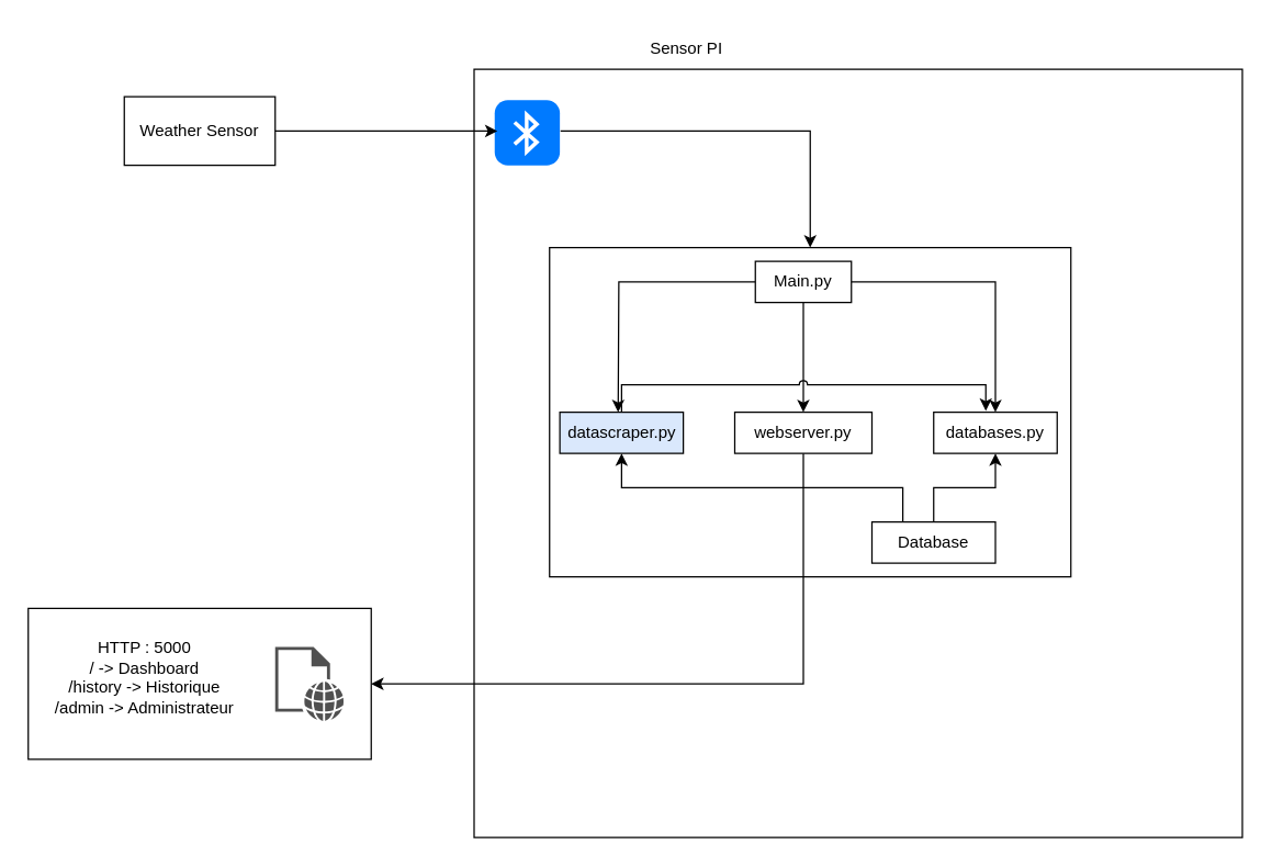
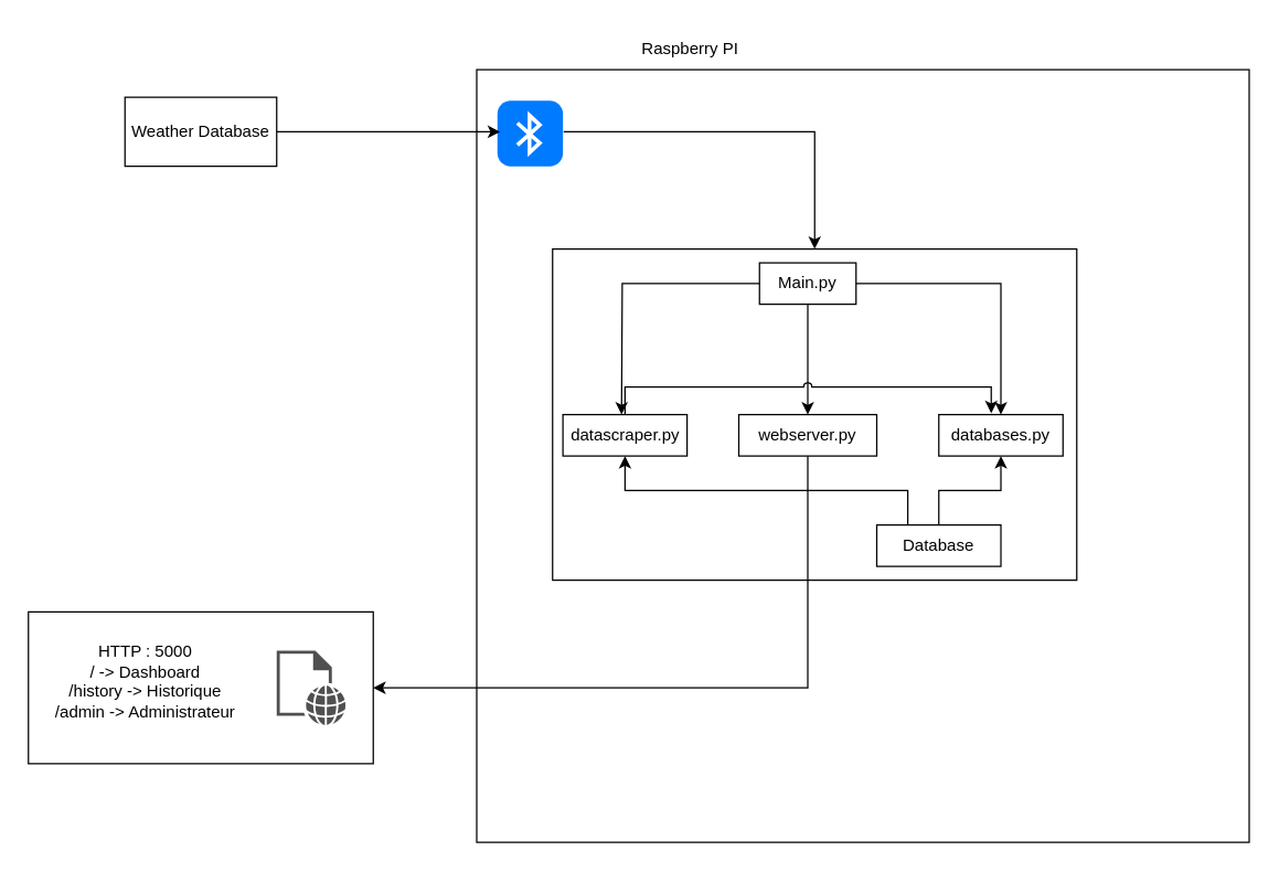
  <mxCell id="0" />
  <mxCell id="1" parent="0" />
- <mxCell id="2" value="Weather Sensor" style="html=1;whiteSpace=wrap;" vertex="1" parent="1"><mxGeometry x="90" y="70" width="110" height="50" as="geometry" /></mxCell>
+ <mxCell id="2" value="Weather Database" style="html=1;whiteSpace=wrap;" vertex="1" parent="1"><mxGeometry x="90" y="70" width="110" height="50" as="geometry" /></mxCell>
  <mxCell id="3" value="" style="whiteSpace=wrap;html=1;aspect=fixed;" vertex="1" parent="1"><mxGeometry x="345" y="50" width="560" height="560" as="geometry" /></mxCell>
  <mxCell id="4" value="" style="rounded=0;whiteSpace=wrap;html=1;" vertex="1" parent="1"><mxGeometry x="400" y="180" width="380" height="240" as="geometry" /></mxCell>
  <mxCell id="5" value="" style="html=1;strokeWidth=1;shadow=0;dashed=0;shape=mxgraph.ios7.misc.bluetooth;fillColor=#007AFF;strokeColor=none;buttonText=;strokeColor2=#222222;fontColor=#222222;fontSize=8;verticalLabelPosition=bottom;verticalAlign=top;align=center;sketch=0;" vertex="1" parent="1"><mxGeometry x="360" y="72.5" width="47.5" height="47.5" as="geometry" /></mxCell>
- <mxCell id="6" value="Sensor PI" style="text;html=1;align=center;verticalAlign=middle;whiteSpace=wrap;rounded=0;" vertex="1" parent="1"><mxGeometry x="450" y="20" width="100" height="30" as="geometry" /></mxCell>
+ <mxCell id="6" value="Raspberry PI" style="text;html=1;align=center;verticalAlign=middle;whiteSpace=wrap;rounded=0;" vertex="1" parent="1"><mxGeometry x="450" y="20" width="100" height="30" as="geometry" /></mxCell>
  <mxCell id="7" style="edgeStyle=orthogonalEdgeStyle;rounded=0;orthogonalLoop=1;jettySize=auto;html=1;exitX=0;exitY=0.5;exitDx=0;exitDy=0;" edge="1" parent="1" source="10"><mxGeometry relative="1" as="geometry"><mxPoint x="450" y="300" as="targetPoint" /></mxGeometry></mxCell>
  <mxCell id="8" style="edgeStyle=orthogonalEdgeStyle;rounded=0;orthogonalLoop=1;jettySize=auto;html=1;exitX=0.5;exitY=1;exitDx=0;exitDy=0;entryX=0.5;entryY=0;entryDx=0;entryDy=0;" edge="1" parent="1" source="10" target="13"><mxGeometry relative="1" as="geometry" /></mxCell>
  <mxCell id="9" style="edgeStyle=orthogonalEdgeStyle;rounded=0;orthogonalLoop=1;jettySize=auto;html=1;exitX=1;exitY=0.5;exitDx=0;exitDy=0;entryX=0.5;entryY=0;entryDx=0;entryDy=0;" edge="1" parent="1" source="10" target="14"><mxGeometry relative="1" as="geometry" /></mxCell>
  <mxCell id="10" value="Main.py" style="rounded=0;whiteSpace=wrap;html=1;" vertex="1" parent="1"><mxGeometry x="550" y="190" width="70" height="30" as="geometry" /></mxCell>
- <mxCell id="11" value="datascraper.py" style="rounded=0;whiteSpace=wrap;html=1;fillColor=#dae8fc;" vertex="1" parent="1"><mxGeometry x="407.5" y="300" width="90" height="30" as="geometry" /></mxCell>
+ <mxCell id="11" value="datascraper.py" style="rounded=0;whiteSpace=wrap;html=1;" vertex="1" parent="1"><mxGeometry x="407.5" y="300" width="90" height="30" as="geometry" /></mxCell>
  <mxCell id="12" style="edgeStyle=orthogonalEdgeStyle;rounded=0;orthogonalLoop=1;jettySize=auto;html=1;exitX=0.5;exitY=1;exitDx=0;exitDy=0;entryX=1;entryY=0.5;entryDx=0;entryDy=0;" edge="1" parent="1" source="13" target="18"><mxGeometry relative="1" as="geometry" /></mxCell>
  <mxCell id="13" value="webserver.py" style="rounded=0;whiteSpace=wrap;html=1;" vertex="1" parent="1"><mxGeometry x="535" y="300" width="100" height="30" as="geometry" /></mxCell>
  <mxCell id="14" value="databases.py" style="rounded=0;whiteSpace=wrap;html=1;" vertex="1" parent="1"><mxGeometry x="680" y="300" width="90" height="30" as="geometry" /></mxCell>
  <mxCell id="15" style="edgeStyle=orthogonalEdgeStyle;rounded=0;orthogonalLoop=1;jettySize=auto;html=1;exitX=0.25;exitY=0;exitDx=0;exitDy=0;" edge="1" parent="1" source="17" target="11"><mxGeometry relative="1" as="geometry" /></mxCell>
  <mxCell id="16" style="edgeStyle=orthogonalEdgeStyle;rounded=0;orthogonalLoop=1;jettySize=auto;html=1;exitX=0.5;exitY=0;exitDx=0;exitDy=0;entryX=0.5;entryY=1;entryDx=0;entryDy=0;" edge="1" parent="1" source="17" target="14"><mxGeometry relative="1" as="geometry" /></mxCell>
  <mxCell id="17" value="Database" style="rounded=0;whiteSpace=wrap;html=1;" vertex="1" parent="1"><mxGeometry x="635" y="380" width="90" height="30" as="geometry" /></mxCell>
  <mxCell id="18" value="" style="html=1;whiteSpace=wrap;" vertex="1" parent="1"><mxGeometry x="20" y="443" width="250" height="110" as="geometry" /></mxCell>
  <mxCell id="19" value="HTTP : 5000&lt;div&gt;/ -&amp;gt; Dashboard&lt;/div&gt;&lt;div&gt;/history -&amp;gt; Historique&lt;/div&gt;&lt;div&gt;/admin -&amp;gt; Administrateur&lt;/div&gt;&lt;div&gt;&lt;br&gt;&lt;/div&gt;&lt;div&gt;&lt;span style=&quot;color: rgba(0, 0, 0, 0); font-family: monospace; font-size: 0px; text-align: start; text-wrap: nowrap;&quot;&gt;%3CmxGraphModel%3E%3Croot%3E%3CmxCell%20id%3D%220%22%2F%3E%3CmxCell%20id%3D%221%22%20parent%3D%220%22%2F%3E%3CmxCell%20id%3D%222%22%20value%3D%22%22%20style%3D%22html%3D1%3BwhiteSpace%3Dwrap%3Bsketch%3D0%3BpointerEvents%3D1%3Bshadow%3D0%3Bdashed%3D0%3BstrokeColor%3Dnone%3BfillColor%3D%23505050%3BlabelPosition%3Dcenter%3BverticalLabelPosition%3Dbottom%3BverticalAlign%3Dtop%3BoutlineConnect%3D0%3Bshape%3Dmxgraph.office.concepts.web_page%3B%22%20vertex%3D%221%22%20parent%3D%221%22%3E%3CmxGeometry%20x%3D%22439.5%22%20y%3D%22560%22%20width%3D%2266%22%20height%3D%2270%22%20as%3D%22geometry%22%2F%3E%3C%2FmxCell%3E%3C%2Froot%3E%3C%2FmxGraphModel%3E&lt;/span&gt;&lt;span style=&quot;color: rgba(0, 0, 0, 0); font-family: monospace; font-size: 0px; text-align: start; text-wrap: nowrap; background-color: initial;&quot;&gt;%3CmxGraphModel%3E%3Croot%3E%3CmxCell%20id%3D%220%22%2F%3E%3CmxCell%20id%3D%221%22%20parent%3D%220%22%2F%3E%3CmxCell%20id%3D%222%22%20value%3D%22%22%20style%3D%22html%3D1%3BwhiteSpace%3Dwrap%3Bsketch%3D0%3BpointerEvents%3D1%3Bshadow%3D0%3Bdashed%3D0%3BstrokeColor%3Dnone%3BfillColor%3D%23505050%3BlabelPosition%3Dcenter%3BverticalLabelPosition%3Dbottom%3BverticalAlign%3Dtop%3BoutlineConnect%3D0%3Bshape%3Dmxgraph.office.concepts.web_page%3B%22%20vertex%3D%221%22%20parent%3D%221%22%3E%3CmxGeometry%20x%3D%22439.5%22%20y%3D%22560%22%20width%3D%2266%22%20height%3D%2270%22%20as%3D%22geometry%22%2F%3E%3C%2FmxCell%3E%3C%2Froot%3E%3C%2FmxGraphModel%3E&lt;/span&gt;&lt;span style=&quot;color: rgba(0, 0, 0, 0); font-family: monospace; font-size: 0px; text-align: start; text-wrap: nowrap; background-color: initial;&quot;&gt;%3CmxGraphModel%3E%3Croot%3E%3CmxCell%20id%3D%220%22%2F%3E%3CmxCell%20id%3D%221%22%20parent%3D%220%22%2F%3E%3CmxCell%20id%3D%222%22%20value%3D%22%22%20style%3D%22html%3D1%3BwhiteSpace%3Dwrap%3Bsketch%3D0%3BpointerEvents%3D1%3Bshadow%3D0%3Bdashed%3D0%3BstrokeColor%3Dnone%3BfillColor%3D%23505050%3BlabelPosition%3Dcenter%3BverticalLabelPosition%3Dbottom%3BverticalAlign%3Dtop%3BoutlineConnect%3D0%3Bshape%3Dmxgraph.office.concepts.web_page%3B%22%20vertex%3D%221%22%20parent%3D%221%22%3E%3CmxGeometry%20x%3D%22439.5%22%20y%3D%22560%22%20width%3D%2266%22%20height%3D%2270%22%20as%3D%22geometry%22%2F%3E%3C%2FmxCell%3E%3C%2Froot%3E%3C%2FmxGraphModel%3E&lt;/span&gt;&lt;span style=&quot;color: rgba(0, 0, 0, 0); font-family: monospace; font-size: 0px; text-align: start; text-wrap: nowrap; background-color: initial;&quot;&gt;%3CmxGraphModel%3E%3Croot%3E%3CmxCell%20id%3D%220%22%2F%3E%3CmxCell%20id%3D%221%22%20parent%3D%220%22%2F%3E%3CmxCell%20id%3D%222%22%20value%3D%22%22%20style%3D%22html%3D1%3BwhiteSpace%3Dwrap%3Bsketch%3D0%3BpointerEvents%3D1%3Bshadow%3D0%3Bdashed%3D0%3BstrokeColor%3Dnone%3BfillColor%3D%23505050%3BlabelPosition%3Dcenter%3BverticalLabelPosition%3Dbottom%3BverticalAlign%3Dtop%3BoutlineConnect%3D0%3Bshape%3Dmxgraph.office.concepts.web_page%3B%22%20vertex%3D%221%22%20parent%3D%221%22%3E%3CmxGeometry%20x%3D%22439.5%22%20y%3D%22560%22%20width%3D%2266%22%20height%3D%2270%22%20as%3D%22geometry%22%2F%3E%3C%2FmxCell%3E%3C%2Froot%3E%3C%2FmxGraphModel%3E&lt;/span&gt;&lt;br&gt;&lt;/div&gt;" style="text;html=1;align=center;verticalAlign=middle;whiteSpace=wrap;rounded=0;" vertex="1" parent="1"><mxGeometry x="30" y="440" width="150" height="135" as="geometry" /></mxCell>
  <mxCell id="20" value="" style="sketch=0;pointerEvents=1;shadow=0;dashed=0;html=1;strokeColor=none;fillColor=#505050;labelPosition=center;verticalLabelPosition=bottom;verticalAlign=top;outlineConnect=0;align=center;shape=mxgraph.office.concepts.web_page;" vertex="1" parent="1"><mxGeometry x="200" y="471" width="50" height="54" as="geometry" /></mxCell>
  <mxCell id="21" style="edgeStyle=orthogonalEdgeStyle;rounded=0;orthogonalLoop=1;jettySize=auto;html=1;entryX=0.422;entryY=-0.033;entryDx=0;entryDy=0;entryPerimeter=0;jumpStyle=arc;" edge="1" parent="1" source="11" target="14"><mxGeometry relative="1" as="geometry"><Array as="points"><mxPoint x="453" y="280" /><mxPoint x="718" y="280" /></Array></mxGeometry></mxCell>
  <mxCell id="22" style="edgeStyle=orthogonalEdgeStyle;rounded=0;orthogonalLoop=1;jettySize=auto;html=1;exitX=1;exitY=0.5;exitDx=0;exitDy=0;entryX=0.042;entryY=0.474;entryDx=0;entryDy=0;entryPerimeter=0;" edge="1" parent="1" source="2" target="5"><mxGeometry relative="1" as="geometry" /></mxCell>
  <mxCell id="23" style="edgeStyle=orthogonalEdgeStyle;rounded=0;orthogonalLoop=1;jettySize=auto;html=1;entryX=0.5;entryY=0;entryDx=0;entryDy=0;" edge="1" parent="1" target="4"><mxGeometry relative="1" as="geometry"><mxPoint x="408" y="95" as="sourcePoint" /><mxPoint x="569.5" y="94.5" as="targetPoint" /><Array as="points"><mxPoint x="590" y="95" /></Array></mxGeometry></mxCell>
